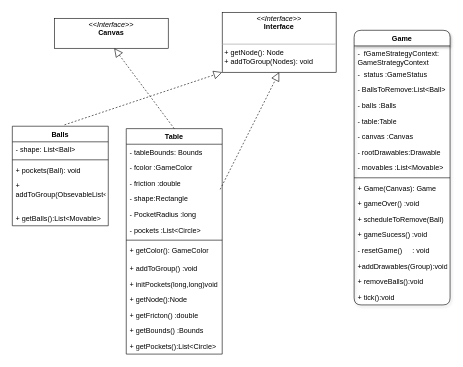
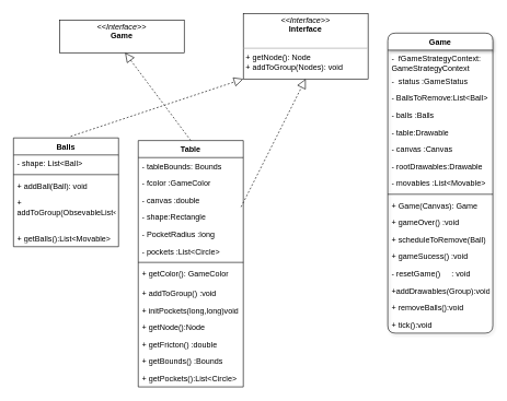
  <mxCell id="0" />
  <mxCell id="1" parent="0" />
  <mxCell id="2" value="Game" style="swimlane;fontStyle=1;align=center;verticalAlign=top;childLayout=stackLayout;horizontal=1;startSize=26;horizontalStack=0;resizeParent=1;resizeParentMax=0;resizeLast=0;collapsible=1;marginBottom=0;whiteSpace=wrap;html=1;rounded=1;glass=0;shadow=1;swimlaneLine=1;fillStyle=auto;swimlaneFillColor=none;gradientColor=none;" vertex="1" parent="1"><mxGeometry x="590" y="50" width="160" height="458" as="geometry" /></mxCell>
  <mxCell id="3" value="-&amp;nbsp; fGameStrategyContext: GameStrategyContext" style="text;strokeColor=none;fillColor=none;align=left;verticalAlign=top;spacingLeft=4;spacingRight=4;overflow=hidden;rotatable=0;points=[[0,0.5],[1,0.5]];portConstraint=eastwest;whiteSpace=wrap;html=1;" vertex="1" parent="2"><mxGeometry y="26" width="160" height="34" as="geometry" /></mxCell>
  <mxCell id="4" value="-&amp;nbsp; status :GameStatus" style="text;strokeColor=none;fillColor=none;align=left;verticalAlign=top;spacingLeft=4;spacingRight=4;overflow=hidden;rotatable=0;points=[[0,0.5],[1,0.5]];portConstraint=eastwest;whiteSpace=wrap;html=1;" vertex="1" parent="2"><mxGeometry y="60" width="160" height="26" as="geometry" /></mxCell>
  <mxCell id="5" value="- BallsToRemove:List&amp;lt;Ball&amp;gt;" style="text;strokeColor=none;fillColor=none;align=left;verticalAlign=top;spacingLeft=4;spacingRight=4;overflow=hidden;rotatable=0;points=[[0,0.5],[1,0.5]];portConstraint=eastwest;whiteSpace=wrap;html=1;" vertex="1" parent="2"><mxGeometry y="86" width="160" height="26" as="geometry" /></mxCell>
  <mxCell id="6" value="- balls :Balls" style="text;strokeColor=none;fillColor=none;align=left;verticalAlign=top;spacingLeft=4;spacingRight=4;overflow=hidden;rotatable=0;points=[[0,0.5],[1,0.5]];portConstraint=eastwest;whiteSpace=wrap;html=1;" vertex="1" parent="2"><mxGeometry y="112" width="160" height="26" as="geometry" /></mxCell>
- <mxCell id="7" value="- table:Table" style="text;strokeColor=none;fillColor=none;align=left;verticalAlign=top;spacingLeft=4;spacingRight=4;overflow=hidden;rotatable=0;points=[[0,0.5],[1,0.5]];portConstraint=eastwest;whiteSpace=wrap;html=1;" vertex="1" parent="2"><mxGeometry y="138" width="160" height="26" as="geometry" /></mxCell>
+ <mxCell id="7" value="- table:Drawable" style="text;strokeColor=none;fillColor=none;align=left;verticalAlign=top;spacingLeft=4;spacingRight=4;overflow=hidden;rotatable=0;points=[[0,0.5],[1,0.5]];portConstraint=eastwest;whiteSpace=wrap;html=1;" vertex="1" parent="2"><mxGeometry y="138" width="160" height="26" as="geometry" /></mxCell>
  <mxCell id="8" value="- canvas :Canvas" style="text;strokeColor=none;fillColor=none;align=left;verticalAlign=top;spacingLeft=4;spacingRight=4;overflow=hidden;rotatable=0;points=[[0,0.5],[1,0.5]];portConstraint=eastwest;whiteSpace=wrap;html=1;" vertex="1" parent="2"><mxGeometry y="164" width="160" height="26" as="geometry" /></mxCell>
  <mxCell id="9" value="- rootDrawables:Drawable" style="text;strokeColor=none;fillColor=none;align=left;verticalAlign=top;spacingLeft=4;spacingRight=4;overflow=hidden;rotatable=0;points=[[0,0.5],[1,0.5]];portConstraint=eastwest;whiteSpace=wrap;html=1;" vertex="1" parent="2"><mxGeometry y="190" width="160" height="26" as="geometry" /></mxCell>
  <mxCell id="10" value="- movables :List&amp;lt;Movable&amp;gt;" style="text;strokeColor=none;fillColor=none;align=left;verticalAlign=top;spacingLeft=4;spacingRight=4;overflow=hidden;rotatable=0;points=[[0,0.5],[1,0.5]];portConstraint=eastwest;whiteSpace=wrap;html=1;" vertex="1" parent="2"><mxGeometry y="216" width="160" height="26" as="geometry" /></mxCell>
  <mxCell id="11" value="" style="line;strokeWidth=1;fillColor=none;align=left;verticalAlign=middle;spacingTop=-1;spacingLeft=3;spacingRight=3;rotatable=0;labelPosition=right;points=[];portConstraint=eastwest;strokeColor=inherit;" vertex="1" parent="2"><mxGeometry y="242" width="160" height="8" as="geometry" /></mxCell>
  <mxCell id="12" value="+ Game(Canvas): Game" style="text;strokeColor=none;fillColor=none;align=left;verticalAlign=top;spacingLeft=4;spacingRight=4;overflow=hidden;rotatable=0;points=[[0,0.5],[1,0.5]];portConstraint=eastwest;whiteSpace=wrap;html=1;" vertex="1" parent="2"><mxGeometry y="250" width="160" height="26" as="geometry" /></mxCell>
  <mxCell id="13" value="+ gameOver() :void&lt;span style=&quot;white-space: pre;&quot;&gt;&#09;&lt;/span&gt;" style="text;strokeColor=none;fillColor=none;align=left;verticalAlign=top;spacingLeft=4;spacingRight=4;overflow=hidden;rotatable=0;points=[[0,0.5],[1,0.5]];portConstraint=eastwest;whiteSpace=wrap;html=1;" vertex="1" parent="2"><mxGeometry y="276" width="160" height="26" as="geometry" /></mxCell>
  <mxCell id="14" value="+ scheduleToRemove(Ball)" style="text;strokeColor=none;fillColor=none;align=left;verticalAlign=top;spacingLeft=4;spacingRight=4;overflow=hidden;rotatable=0;points=[[0,0.5],[1,0.5]];portConstraint=eastwest;whiteSpace=wrap;html=1;" vertex="1" parent="2"><mxGeometry y="302" width="160" height="26" as="geometry" /></mxCell>
  <mxCell id="15" value="+ gameSucess() :void" style="text;strokeColor=none;fillColor=none;align=left;verticalAlign=top;spacingLeft=4;spacingRight=4;overflow=hidden;rotatable=0;points=[[0,0.5],[1,0.5]];portConstraint=eastwest;whiteSpace=wrap;html=1;" vertex="1" parent="2"><mxGeometry y="328" width="160" height="26" as="geometry" /></mxCell>
  <mxCell id="16" value="- resetGame()&amp;nbsp; &amp;nbsp; &amp;nbsp;: void" style="text;strokeColor=none;fillColor=none;align=left;verticalAlign=top;spacingLeft=4;spacingRight=4;overflow=hidden;rotatable=0;points=[[0,0.5],[1,0.5]];portConstraint=eastwest;whiteSpace=wrap;html=1;" vertex="1" parent="2"><mxGeometry y="354" width="160" height="26" as="geometry" /></mxCell>
  <mxCell id="17" value="+addDrawables(Group):void" style="text;strokeColor=none;fillColor=none;align=left;verticalAlign=top;spacingLeft=4;spacingRight=4;overflow=hidden;rotatable=0;points=[[0,0.5],[1,0.5]];portConstraint=eastwest;whiteSpace=wrap;html=1;" vertex="1" parent="2"><mxGeometry y="380" width="160" height="26" as="geometry" /></mxCell>
  <mxCell id="18" value="+ removeBalls():void&lt;span style=&quot;white-space: pre;&quot;&gt;&#09;&lt;/span&gt;" style="text;strokeColor=none;fillColor=none;align=left;verticalAlign=top;spacingLeft=4;spacingRight=4;overflow=hidden;rotatable=0;points=[[0,0.5],[1,0.5]];portConstraint=eastwest;whiteSpace=wrap;html=1;" vertex="1" parent="2"><mxGeometry y="406" width="160" height="26" as="geometry" /></mxCell>
  <mxCell id="19" value="+ tick():void" style="text;strokeColor=none;fillColor=none;align=left;verticalAlign=top;spacingLeft=4;spacingRight=4;overflow=hidden;rotatable=0;points=[[0,0.5],[1,0.5]];portConstraint=eastwest;whiteSpace=wrap;html=1;" vertex="1" parent="2"><mxGeometry y="432" width="160" height="26" as="geometry" /></mxCell>
- <mxCell id="20" value="&lt;p style=&quot;margin:0px;margin-top:4px;text-align:center;&quot;&gt;&lt;i&gt;&amp;lt;&amp;lt;Interface&amp;gt;&amp;gt;&lt;/i&gt;&lt;br&gt;&lt;b&gt;Canvas&lt;/b&gt;&lt;/p&gt;&lt;p style=&quot;margin:0px;margin-left:4px;&quot;&gt;&lt;br&gt;&lt;/p&gt;&lt;hr size=&quot;1&quot;&gt;&lt;p style=&quot;margin:0px;margin-left:4px;&quot;&gt;&lt;br&gt;&lt;/p&gt;" style="verticalAlign=top;align=left;overflow=fill;fontSize=12;fontFamily=Helvetica;html=1;whiteSpace=wrap;" vertex="1" parent="1"><mxGeometry x="90" y="30" width="190" height="50" as="geometry" /></mxCell>
+ <mxCell id="20" value="&lt;p style=&quot;margin:0px;margin-top:4px;text-align:center;&quot;&gt;&lt;i&gt;&amp;lt;&amp;lt;Interface&amp;gt;&amp;gt;&lt;/i&gt;&lt;br&gt;&lt;b&gt;Game&lt;/b&gt;&lt;/p&gt;&lt;p style=&quot;margin:0px;margin-left:4px;&quot;&gt;&lt;br&gt;&lt;/p&gt;&lt;hr size=&quot;1&quot;&gt;&lt;p style=&quot;margin:0px;margin-left:4px;&quot;&gt;&lt;br&gt;&lt;/p&gt;" style="verticalAlign=top;align=left;overflow=fill;fontSize=12;fontFamily=Helvetica;html=1;whiteSpace=wrap;" vertex="1" parent="1"><mxGeometry x="90" y="30" width="190" height="50" as="geometry" /></mxCell>
  <mxCell id="21" value="Balls" style="swimlane;fontStyle=1;align=center;verticalAlign=top;childLayout=stackLayout;horizontal=1;startSize=26;horizontalStack=0;resizeParent=1;resizeParentMax=0;resizeLast=0;collapsible=1;marginBottom=0;whiteSpace=wrap;html=1;" vertex="1" parent="1"><mxGeometry x="20" y="210" width="160" height="166" as="geometry" /></mxCell>
  <mxCell id="22" value="- shape: List&amp;lt;Ball&amp;gt;" style="text;strokeColor=none;fillColor=none;align=left;verticalAlign=top;spacingLeft=4;spacingRight=4;overflow=hidden;rotatable=0;points=[[0,0.5],[1,0.5]];portConstraint=eastwest;whiteSpace=wrap;html=1;" vertex="1" parent="21"><mxGeometry y="26" width="160" height="26" as="geometry" /></mxCell>
  <mxCell id="23" value="" style="line;strokeWidth=1;fillColor=none;align=left;verticalAlign=middle;spacingTop=-1;spacingLeft=3;spacingRight=3;rotatable=0;labelPosition=right;points=[];portConstraint=eastwest;strokeColor=inherit;" vertex="1" parent="21"><mxGeometry y="52" width="160" height="8" as="geometry" /></mxCell>
- <mxCell id="24" value="+ pockets(Ball): void" style="text;strokeColor=none;fillColor=none;align=left;verticalAlign=top;spacingLeft=4;spacingRight=4;overflow=hidden;rotatable=0;points=[[0,0.5],[1,0.5]];portConstraint=eastwest;whiteSpace=wrap;html=1;" vertex="1" parent="21"><mxGeometry y="60" width="160" height="26" as="geometry" /></mxCell>
+ <mxCell id="24" value="+ addBall(Ball): void" style="text;strokeColor=none;fillColor=none;align=left;verticalAlign=top;spacingLeft=4;spacingRight=4;overflow=hidden;rotatable=0;points=[[0,0.5],[1,0.5]];portConstraint=eastwest;whiteSpace=wrap;html=1;" vertex="1" parent="21"><mxGeometry y="60" width="160" height="26" as="geometry" /></mxCell>
  <mxCell id="25" value="+ addToGroup(ObsevableList&amp;lt;Node&amp;gt;)" style="text;strokeColor=none;fillColor=none;align=left;verticalAlign=top;spacingLeft=4;spacingRight=4;overflow=hidden;rotatable=0;points=[[0,0.5],[1,0.5]];portConstraint=eastwest;whiteSpace=wrap;html=1;" vertex="1" parent="21"><mxGeometry y="86" width="160" height="54" as="geometry" /></mxCell>
  <mxCell id="26" value="+ getBalls():List&amp;lt;Movable&amp;gt;" style="text;strokeColor=none;fillColor=none;align=left;verticalAlign=top;spacingLeft=4;spacingRight=4;overflow=hidden;rotatable=0;points=[[0,0.5],[1,0.5]];portConstraint=eastwest;whiteSpace=wrap;html=1;" vertex="1" parent="21"><mxGeometry y="140" width="160" height="26" as="geometry" /></mxCell>
  <mxCell id="27" value="Table" style="swimlane;fontStyle=1;align=center;verticalAlign=top;childLayout=stackLayout;horizontal=1;startSize=26;horizontalStack=0;resizeParent=1;resizeParentMax=0;resizeLast=0;collapsible=1;marginBottom=0;whiteSpace=wrap;html=1;" vertex="1" parent="1"><mxGeometry x="210" y="214" width="160" height="376" as="geometry" /></mxCell>
  <mxCell id="28" value="- tableBounds: Bounds" style="text;strokeColor=none;fillColor=none;align=left;verticalAlign=top;spacingLeft=4;spacingRight=4;overflow=hidden;rotatable=0;points=[[0,0.5],[1,0.5]];portConstraint=eastwest;whiteSpace=wrap;html=1;" vertex="1" parent="27"><mxGeometry y="26" width="160" height="26" as="geometry" /></mxCell>
  <mxCell id="29" value="- fcolor :GameColor" style="text;strokeColor=none;fillColor=none;align=left;verticalAlign=top;spacingLeft=4;spacingRight=4;overflow=hidden;rotatable=0;points=[[0,0.5],[1,0.5]];portConstraint=eastwest;whiteSpace=wrap;html=1;" vertex="1" parent="27"><mxGeometry y="52" width="160" height="26" as="geometry" /></mxCell>
- <mxCell id="30" value="- friction :double" style="text;strokeColor=none;fillColor=none;align=left;verticalAlign=top;spacingLeft=4;spacingRight=4;overflow=hidden;rotatable=0;points=[[0,0.5],[1,0.5]];portConstraint=eastwest;whiteSpace=wrap;html=1;" vertex="1" parent="27"><mxGeometry y="78" width="160" height="26" as="geometry" /></mxCell>
+ <mxCell id="30" value="- canvas :double" style="text;strokeColor=none;fillColor=none;align=left;verticalAlign=top;spacingLeft=4;spacingRight=4;overflow=hidden;rotatable=0;points=[[0,0.5],[1,0.5]];portConstraint=eastwest;whiteSpace=wrap;html=1;" vertex="1" parent="27"><mxGeometry y="78" width="160" height="26" as="geometry" /></mxCell>
  <mxCell id="31" value="- shape:Rectangle" style="text;strokeColor=none;fillColor=none;align=left;verticalAlign=top;spacingLeft=4;spacingRight=4;overflow=hidden;rotatable=0;points=[[0,0.5],[1,0.5]];portConstraint=eastwest;whiteSpace=wrap;html=1;" vertex="1" parent="27"><mxGeometry y="104" width="160" height="26" as="geometry" /></mxCell>
  <mxCell id="32" value="- PocketRadius :long" style="text;strokeColor=none;fillColor=none;align=left;verticalAlign=top;spacingLeft=4;spacingRight=4;overflow=hidden;rotatable=0;points=[[0,0.5],[1,0.5]];portConstraint=eastwest;whiteSpace=wrap;html=1;" vertex="1" parent="27"><mxGeometry y="130" width="160" height="26" as="geometry" /></mxCell>
  <mxCell id="33" value="- pockets :List&amp;lt;Circle&amp;gt;" style="text;strokeColor=none;fillColor=none;align=left;verticalAlign=top;spacingLeft=4;spacingRight=4;overflow=hidden;rotatable=0;points=[[0,0.5],[1,0.5]];portConstraint=eastwest;whiteSpace=wrap;html=1;" vertex="1" parent="27"><mxGeometry y="156" width="160" height="26" as="geometry" /></mxCell>
  <mxCell id="34" value="" style="line;strokeWidth=1;fillColor=none;align=left;verticalAlign=middle;spacingTop=-1;spacingLeft=3;spacingRight=3;rotatable=0;labelPosition=right;points=[];portConstraint=eastwest;strokeColor=inherit;" vertex="1" parent="27"><mxGeometry y="182" width="160" height="8" as="geometry" /></mxCell>
  <mxCell id="35" value="+ getColor(): GameColor" style="text;strokeColor=none;fillColor=none;align=left;verticalAlign=top;spacingLeft=4;spacingRight=4;overflow=hidden;rotatable=0;points=[[0,0.5],[1,0.5]];portConstraint=eastwest;whiteSpace=wrap;html=1;" vertex="1" parent="27"><mxGeometry y="190" width="160" height="30" as="geometry" /></mxCell>
  <mxCell id="36" value="+ addToGroup() :void" style="text;strokeColor=none;fillColor=none;align=left;verticalAlign=top;spacingLeft=4;spacingRight=4;overflow=hidden;rotatable=0;points=[[0,0.5],[1,0.5]];portConstraint=eastwest;whiteSpace=wrap;html=1;" vertex="1" parent="27"><mxGeometry y="220" width="160" height="26" as="geometry" /></mxCell>
  <mxCell id="37" value="+ initPockets(long,long)void" style="text;strokeColor=none;fillColor=none;align=left;verticalAlign=top;spacingLeft=4;spacingRight=4;overflow=hidden;rotatable=0;points=[[0,0.5],[1,0.5]];portConstraint=eastwest;whiteSpace=wrap;html=1;" vertex="1" parent="27"><mxGeometry y="246" width="160" height="26" as="geometry" /></mxCell>
  <mxCell id="38" value="+ getNode():Node" style="text;strokeColor=none;fillColor=none;align=left;verticalAlign=top;spacingLeft=4;spacingRight=4;overflow=hidden;rotatable=0;points=[[0,0.5],[1,0.5]];portConstraint=eastwest;whiteSpace=wrap;html=1;" vertex="1" parent="27"><mxGeometry y="272" width="160" height="26" as="geometry" /></mxCell>
  <mxCell id="39" value="+ getFricton() :double" style="text;strokeColor=none;fillColor=none;align=left;verticalAlign=top;spacingLeft=4;spacingRight=4;overflow=hidden;rotatable=0;points=[[0,0.5],[1,0.5]];portConstraint=eastwest;whiteSpace=wrap;html=1;" vertex="1" parent="27"><mxGeometry y="298" width="160" height="26" as="geometry" /></mxCell>
  <mxCell id="40" value="+ getBounds() :Bounds" style="text;strokeColor=none;fillColor=none;align=left;verticalAlign=top;spacingLeft=4;spacingRight=4;overflow=hidden;rotatable=0;points=[[0,0.5],[1,0.5]];portConstraint=eastwest;whiteSpace=wrap;html=1;" vertex="1" parent="27"><mxGeometry y="324" width="160" height="26" as="geometry" /></mxCell>
  <mxCell id="41" value="+ getPockets():List&amp;lt;Circle&amp;gt;" style="text;strokeColor=none;fillColor=none;align=left;verticalAlign=top;spacingLeft=4;spacingRight=4;overflow=hidden;rotatable=0;points=[[0,0.5],[1,0.5]];portConstraint=eastwest;whiteSpace=wrap;html=1;" vertex="1" parent="27"><mxGeometry y="350" width="160" height="26" as="geometry" /></mxCell>
  <mxCell id="42" value="" style="endArrow=block;dashed=1;endFill=0;endSize=12;html=1;rounded=0;exitX=0.5;exitY=0;exitDx=0;exitDy=0;" edge="1" parent="1" source="27"><mxGeometry width="160" relative="1" as="geometry"><mxPoint x="110" y="220" as="sourcePoint" /><mxPoint x="190" y="80" as="targetPoint" /></mxGeometry></mxCell>
  <mxCell id="43" value="&lt;p style=&quot;margin:0px;margin-top:4px;text-align:center;&quot;&gt;&lt;i&gt;&amp;lt;&amp;lt;Interface&amp;gt;&amp;gt;&lt;/i&gt;&lt;br&gt;&lt;b&gt;Interface&lt;/b&gt;&lt;/p&gt;&lt;p style=&quot;margin:0px;margin-left:4px;&quot;&gt;&lt;br&gt;&lt;/p&gt;&lt;hr size=&quot;1&quot;&gt;&lt;p style=&quot;margin:0px;margin-left:4px;&quot;&gt;+ getNode(): Node&lt;br&gt;+ addToGroup(Nodes): void&lt;/p&gt;" style="verticalAlign=top;align=left;overflow=fill;fontSize=12;fontFamily=Helvetica;html=1;whiteSpace=wrap;" vertex="1" parent="1"><mxGeometry x="370" y="20" width="190" height="100" as="geometry" /></mxCell>
  <mxCell id="44" value="" style="endArrow=block;dashed=1;endFill=0;endSize=12;html=1;rounded=0;exitX=0.544;exitY=-0.014;exitDx=0;exitDy=0;entryX=0;entryY=1;entryDx=0;entryDy=0;exitPerimeter=0;" edge="1" parent="1" source="21" target="43"><mxGeometry width="160" relative="1" as="geometry"><mxPoint x="110" y="220" as="sourcePoint" /><mxPoint x="195" y="90" as="targetPoint" /></mxGeometry></mxCell>
  <mxCell id="45" value="" style="endArrow=block;dashed=1;endFill=0;endSize=12;html=1;rounded=0;exitX=0.979;exitY=-0.104;exitDx=0;exitDy=0;entryX=0.5;entryY=1;entryDx=0;entryDy=0;exitPerimeter=0;" edge="1" parent="1" source="31" target="43"><mxGeometry width="160" relative="1" as="geometry"><mxPoint x="117" y="218" as="sourcePoint" /><mxPoint x="380" y="130" as="targetPoint" /></mxGeometry></mxCell>
